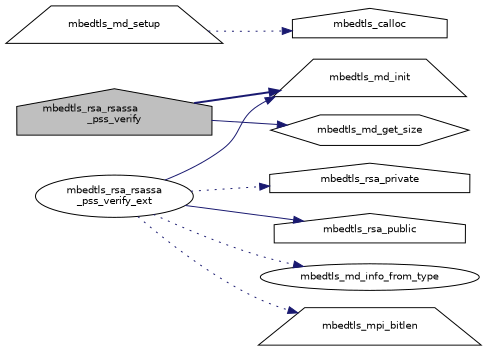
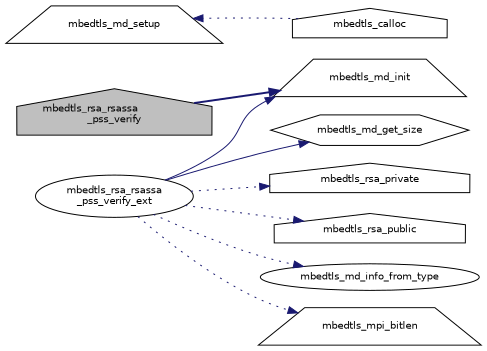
  digraph {
    rankdir=LR
    node [color=black fillcolor=white fontname=Helvetica fontsize=10 shape=house style=filled]
    edge [color=midnightblue fontname=Helvetica fontsize=10 labelfontname=Helvetica labelfontsize=10 style=dotted]
    n1 [fillcolor=grey75 fontcolor=black height=0.2 label="mbedtls_rsa_rsassa\l_pss_verify" width=0.4]
    n2 [height=0.2 label=mbedtls_md_init shape=trapezium width=0.4]
    n3 [height=0.2 label="mbedtls_rsa_rsassa\l_pss_verify_ext" shape=ellipse width=0.4]
    n4 [height=0.2 label=mbedtls_md_get_size shape=hexagon width=0.4]
    n5 [height=0.2 label=mbedtls_md_info_from_type shape=ellipse width=0.4]
    n6 [height=0.2 label=mbedtls_mpi_bitlen shape=trapezium width=0.4]
    n7 [height=0.2 label=mbedtls_rsa_private width=0.4]
    n8 [height=0.2 label=mbedtls_rsa_public width=0.4]
    n9 [height=0.2 label=mbedtls_md_setup shape=trapezium width=0.4]
    n10 [height=0.2 label=mbedtls_calloc width=0.4]
    n1 -> n2 [style=bold]
    n3 -> n2 [style=solid]
-   n1 -> n4 [style=solid]
+   n3 -> n4 [style=solid]
    n3 -> n5
    n3 -> n6
    n3 -> n7
-   n3 -> n8 [style=solid]
-   n9 -> n10
+   n3 -> n8
+   n10 -> n9
  }
